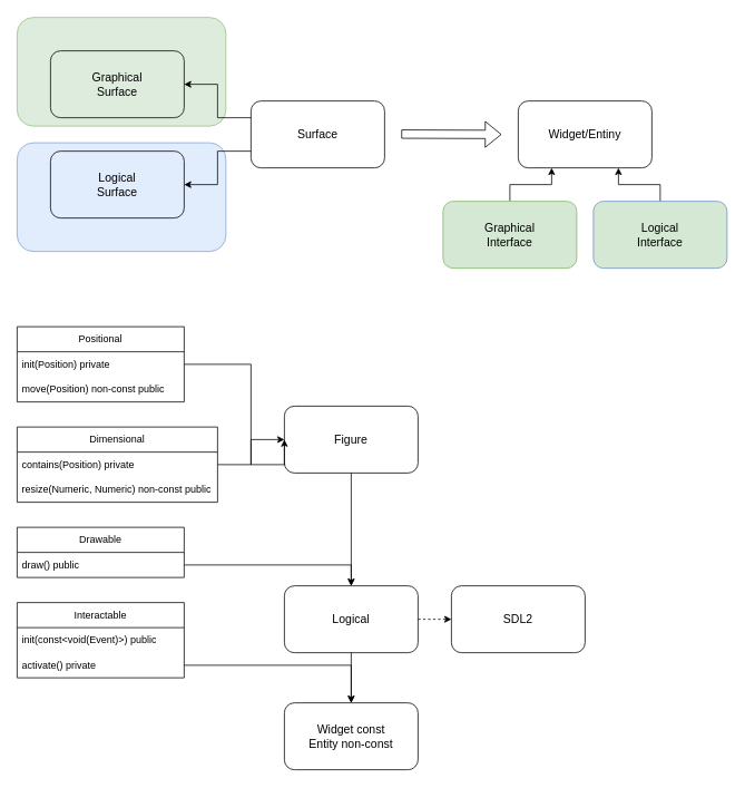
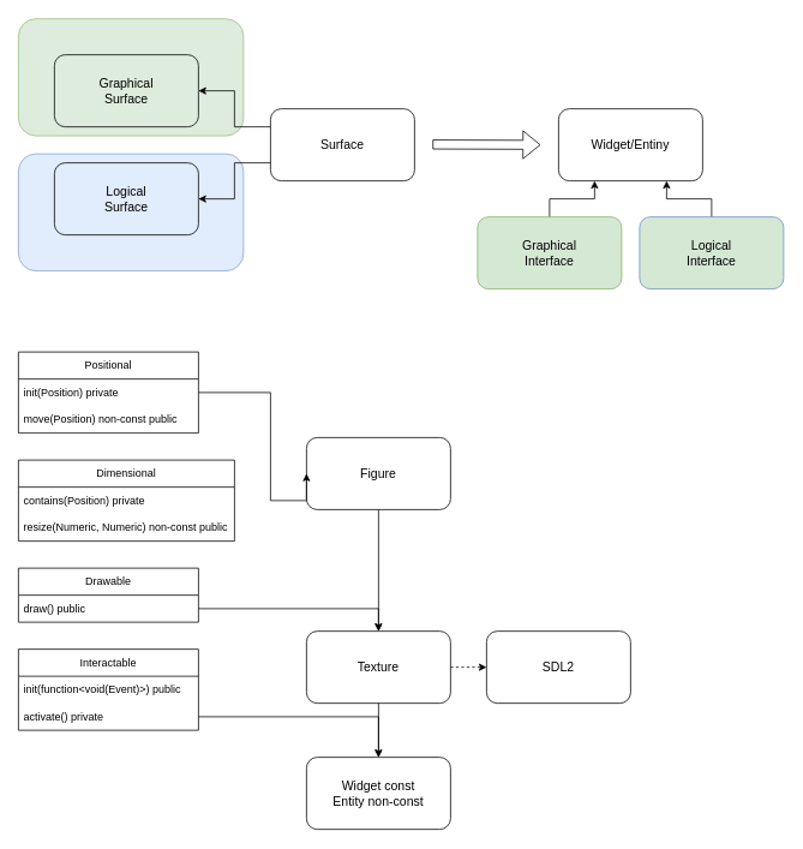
  <mxCell id="0" />
  <mxCell id="1" parent="0" />
  <mxCell id="2" value="" style="rounded=1;whiteSpace=wrap;html=1;fillColor=#dae8fc;strokeColor=#6c8ebf;opacity=80;" vertex="1" parent="1"><mxGeometry x="20" y="170" width="250" height="130" as="geometry" /></mxCell>
  <mxCell id="3" value="" style="rounded=1;whiteSpace=wrap;html=1;fillColor=#d5e8d4;strokeColor=#82b366;opacity=80;" vertex="1" parent="1"><mxGeometry x="20" y="20" width="250" height="130" as="geometry" /></mxCell>
  <mxCell id="4" value="Graphical&lt;br&gt;Surface" style="rounded=1;whiteSpace=wrap;html=1;strokeColor=default;fillColor=none;fontSize=14;" vertex="1" parent="1"><mxGeometry x="60" y="60" width="160" height="80" as="geometry" /></mxCell>
  <mxCell id="5" value="Logical&lt;br&gt;Surface" style="rounded=1;whiteSpace=wrap;html=1;strokeColor=default;fillColor=none;fontSize=14;" vertex="1" parent="1"><mxGeometry x="60" y="180" width="160" height="80" as="geometry" /></mxCell>
  <mxCell id="6" style="edgeStyle=orthogonalEdgeStyle;rounded=0;orthogonalLoop=1;jettySize=auto;html=1;exitX=0;exitY=0.25;exitDx=0;exitDy=0;entryX=1;entryY=0.5;entryDx=0;entryDy=0;" edge="1" parent="1" source="8" target="4"><mxGeometry relative="1" as="geometry" /></mxCell>
  <mxCell id="7" style="edgeStyle=orthogonalEdgeStyle;rounded=0;orthogonalLoop=1;jettySize=auto;html=1;exitX=0;exitY=0.75;exitDx=0;exitDy=0;entryX=1;entryY=0.5;entryDx=0;entryDy=0;" edge="1" parent="1" source="8" target="5"><mxGeometry relative="1" as="geometry" /></mxCell>
  <mxCell id="8" value="Surface" style="rounded=1;whiteSpace=wrap;html=1;strokeColor=default;fillColor=none;fontSize=14;" vertex="1" parent="1"><mxGeometry x="300" y="120" width="160" height="80" as="geometry" /></mxCell>
  <mxCell id="9" value="" style="shape=flexArrow;endArrow=classic;html=1;rounded=0;" edge="1" parent="1"><mxGeometry width="50" height="50" relative="1" as="geometry"><mxPoint x="480" y="159.58" as="sourcePoint" /><mxPoint x="600" y="160" as="targetPoint" /></mxGeometry></mxCell>
  <mxCell id="10" value="Widget/Entiny" style="rounded=1;whiteSpace=wrap;html=1;strokeColor=default;fillColor=none;fontSize=14;" vertex="1" parent="1"><mxGeometry x="620" y="120" width="160" height="80" as="geometry" /></mxCell>
  <mxCell id="11" style="edgeStyle=orthogonalEdgeStyle;rounded=0;orthogonalLoop=1;jettySize=auto;html=1;exitX=0.5;exitY=0;exitDx=0;exitDy=0;entryX=0.25;entryY=1;entryDx=0;entryDy=0;" edge="1" parent="1" source="12" target="10"><mxGeometry relative="1" as="geometry" /></mxCell>
  <mxCell id="12" value="Graphical&lt;br&gt;Interface" style="rounded=1;whiteSpace=wrap;html=1;strokeColor=#82b366;fillColor=#d5e8d4;fontSize=14;" vertex="1" parent="1"><mxGeometry x="530" y="240" width="160" height="80" as="geometry" /></mxCell>
  <mxCell id="13" style="edgeStyle=orthogonalEdgeStyle;rounded=0;orthogonalLoop=1;jettySize=auto;html=1;exitX=0.5;exitY=0;exitDx=0;exitDy=0;entryX=0.75;entryY=1;entryDx=0;entryDy=0;" edge="1" parent="1" source="14" target="10"><mxGeometry relative="1" as="geometry" /></mxCell>
  <mxCell id="14" value="Logical&lt;br&gt;Interface" style="rounded=1;whiteSpace=wrap;html=1;strokeColor=#6c8ebf;fillColor=#d5e8d4;fontSize=14;" vertex="1" parent="1"><mxGeometry x="710" y="240" width="160" height="80" as="geometry" /></mxCell>
  <mxCell id="15" value="Positional" style="swimlane;fontStyle=0;childLayout=stackLayout;horizontal=1;startSize=30;horizontalStack=0;resizeParent=1;resizeParentMax=0;resizeLast=0;collapsible=1;marginBottom=0;whiteSpace=wrap;html=1;" vertex="1" parent="1"><mxGeometry x="20" y="390" width="200" height="90" as="geometry" /></mxCell>
  <mxCell id="16" value="init(Position) private" style="text;strokeColor=none;fillColor=none;align=left;verticalAlign=middle;spacingLeft=4;spacingRight=4;overflow=hidden;points=[[0,0.5],[1,0.5]];portConstraint=eastwest;rotatable=0;whiteSpace=wrap;html=1;" vertex="1" parent="15"><mxGeometry y="30" width="200" height="30" as="geometry" /></mxCell>
  <mxCell id="17" value="move(Position) non-const public" style="text;strokeColor=none;fillColor=none;align=left;verticalAlign=middle;spacingLeft=4;spacingRight=4;overflow=hidden;points=[[0,0.5],[1,0.5]];portConstraint=eastwest;rotatable=0;whiteSpace=wrap;html=1;" vertex="1" parent="15"><mxGeometry y="60" width="200" height="30" as="geometry" /></mxCell>
  <mxCell id="18" value="Dimensional" style="swimlane;fontStyle=0;childLayout=stackLayout;horizontal=1;startSize=30;horizontalStack=0;resizeParent=1;resizeParentMax=0;resizeLast=0;collapsible=1;marginBottom=0;whiteSpace=wrap;html=1;" vertex="1" parent="1"><mxGeometry x="20" y="510" width="240" height="90" as="geometry" /></mxCell>
  <mxCell id="19" value="contains(Position) private" style="text;strokeColor=none;fillColor=none;align=left;verticalAlign=middle;spacingLeft=4;spacingRight=4;overflow=hidden;points=[[0,0.5],[1,0.5]];portConstraint=eastwest;rotatable=0;whiteSpace=wrap;html=1;" vertex="1" parent="18"><mxGeometry y="30" width="240" height="30" as="geometry" /></mxCell>
  <mxCell id="20" value="resize(Numeric, Numeric) non-const public" style="text;strokeColor=none;fillColor=none;align=left;verticalAlign=middle;spacingLeft=4;spacingRight=4;overflow=hidden;points=[[0,0.5],[1,0.5]];portConstraint=eastwest;rotatable=0;whiteSpace=wrap;html=1;" vertex="1" parent="18"><mxGeometry y="60" width="240" height="30" as="geometry" /></mxCell>
  <mxCell id="21" value="Drawable" style="swimlane;fontStyle=0;childLayout=stackLayout;horizontal=1;startSize=30;horizontalStack=0;resizeParent=1;resizeParentMax=0;resizeLast=0;collapsible=1;marginBottom=0;whiteSpace=wrap;html=1;" vertex="1" parent="1"><mxGeometry x="20" y="630" width="200" height="60" as="geometry" /></mxCell>
  <mxCell id="22" value="draw() public" style="text;strokeColor=none;fillColor=none;align=left;verticalAlign=middle;spacingLeft=4;spacingRight=4;overflow=hidden;points=[[0,0.5],[1,0.5]];portConstraint=eastwest;rotatable=0;whiteSpace=wrap;html=1;" vertex="1" parent="21"><mxGeometry y="30" width="200" height="30" as="geometry" /></mxCell>
  <mxCell id="23" value="Interactable" style="swimlane;fontStyle=0;childLayout=stackLayout;horizontal=1;startSize=30;horizontalStack=0;resizeParent=1;resizeParentMax=0;resizeLast=0;collapsible=1;marginBottom=0;whiteSpace=wrap;html=1;" vertex="1" parent="1"><mxGeometry x="20" y="720" width="200" height="90" as="geometry" /></mxCell>
- <mxCell id="24" value="init(const&amp;lt;void(Event)&amp;gt;) public" style="text;strokeColor=none;fillColor=none;align=left;verticalAlign=middle;spacingLeft=4;spacingRight=4;overflow=hidden;points=[[0,0.5],[1,0.5]];portConstraint=eastwest;rotatable=0;whiteSpace=wrap;html=1;" vertex="1" parent="23"><mxGeometry y="30" width="200" height="30" as="geometry" /></mxCell>
+ <mxCell id="24" value="init(function&amp;lt;void(Event)&amp;gt;) public" style="text;strokeColor=none;fillColor=none;align=left;verticalAlign=middle;spacingLeft=4;spacingRight=4;overflow=hidden;points=[[0,0.5],[1,0.5]];portConstraint=eastwest;rotatable=0;whiteSpace=wrap;html=1;" vertex="1" parent="23"><mxGeometry y="30" width="200" height="30" as="geometry" /></mxCell>
  <mxCell id="25" value="activate() private" style="text;strokeColor=none;fillColor=none;align=left;verticalAlign=middle;spacingLeft=4;spacingRight=4;overflow=hidden;points=[[0,0.5],[1,0.5]];portConstraint=eastwest;rotatable=0;whiteSpace=wrap;html=1;" vertex="1" parent="23"><mxGeometry y="60" width="200" height="30" as="geometry" /></mxCell>
  <mxCell id="26" style="edgeStyle=orthogonalEdgeStyle;rounded=0;orthogonalLoop=1;jettySize=auto;html=1;exitX=0.5;exitY=1;exitDx=0;exitDy=0;entryX=0.5;entryY=0;entryDx=0;entryDy=0;" edge="1" parent="1" source="27" target="32"><mxGeometry relative="1" as="geometry" /></mxCell>
  <mxCell id="27" value="Figure" style="rounded=1;whiteSpace=wrap;html=1;strokeColor=default;fillColor=none;fontSize=14;" vertex="1" parent="1"><mxGeometry x="340" y="485" width="160" height="80" as="geometry" /></mxCell>
  <mxCell id="28" style="edgeStyle=orthogonalEdgeStyle;rounded=0;orthogonalLoop=1;jettySize=auto;html=1;exitX=1;exitY=0.5;exitDx=0;exitDy=0;entryX=0;entryY=0.5;entryDx=0;entryDy=0;" edge="1" parent="1" source="16" target="27"><mxGeometry relative="1" as="geometry"><Array as="points"><mxPoint x="300" y="435" /><mxPoint x="300" y="555" /></Array></mxGeometry></mxCell>
- <mxCell id="29" style="edgeStyle=orthogonalEdgeStyle;rounded=0;orthogonalLoop=1;jettySize=auto;html=1;exitX=1;exitY=0.5;exitDx=0;exitDy=0;entryX=0;entryY=0.5;entryDx=0;entryDy=0;" edge="1" parent="1" source="19" target="27"><mxGeometry relative="1" as="geometry" /></mxCell>
  <mxCell id="30" style="edgeStyle=orthogonalEdgeStyle;rounded=0;orthogonalLoop=1;jettySize=auto;html=1;exitX=0.5;exitY=1;exitDx=0;exitDy=0;entryX=0.5;entryY=0;entryDx=0;entryDy=0;" edge="1" parent="1" source="32" target="34"><mxGeometry relative="1" as="geometry" /></mxCell>
  <mxCell id="31" style="edgeStyle=orthogonalEdgeStyle;rounded=0;orthogonalLoop=1;jettySize=auto;html=1;exitX=1;exitY=0.5;exitDx=0;exitDy=0;entryX=0;entryY=0.5;entryDx=0;entryDy=0;dashed=1;" edge="1" parent="1" source="32" target="36"><mxGeometry relative="1" as="geometry" /></mxCell>
- <mxCell id="32" value="Logical" style="rounded=1;whiteSpace=wrap;html=1;strokeColor=default;fillColor=none;fontSize=14;" vertex="1" parent="1"><mxGeometry x="340" y="700" width="160" height="80" as="geometry" /></mxCell>
+ <mxCell id="32" value="Texture" style="rounded=1;whiteSpace=wrap;html=1;strokeColor=default;fillColor=none;fontSize=14;" vertex="1" parent="1"><mxGeometry x="340" y="700" width="160" height="80" as="geometry" /></mxCell>
  <mxCell id="33" style="edgeStyle=orthogonalEdgeStyle;rounded=0;orthogonalLoop=1;jettySize=auto;html=1;exitX=1;exitY=0.5;exitDx=0;exitDy=0;entryX=0.5;entryY=0;entryDx=0;entryDy=0;" edge="1" parent="1" source="22" target="32"><mxGeometry relative="1" as="geometry" /></mxCell>
  <mxCell id="34" value="Widget const&lt;br&gt;Entity non-const" style="rounded=1;whiteSpace=wrap;html=1;strokeColor=default;fillColor=none;fontSize=14;" vertex="1" parent="1"><mxGeometry x="340" y="840" width="160" height="80" as="geometry" /></mxCell>
  <mxCell id="35" style="edgeStyle=orthogonalEdgeStyle;rounded=0;orthogonalLoop=1;jettySize=auto;html=1;exitX=1;exitY=0.5;exitDx=0;exitDy=0;entryX=0.5;entryY=0;entryDx=0;entryDy=0;" edge="1" parent="1" source="25" target="34"><mxGeometry relative="1" as="geometry" /></mxCell>
  <mxCell id="36" value="SDL2" style="rounded=1;whiteSpace=wrap;html=1;strokeColor=default;fillColor=none;fontSize=14;" vertex="1" parent="1"><mxGeometry x="540" y="700" width="160" height="80" as="geometry" /></mxCell>
